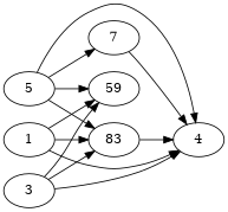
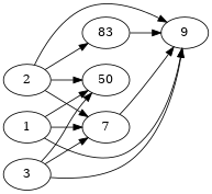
  strict digraph {
    rankdir=LR
    node [activation_type=SigmoidSteepenedActivation neuron_type=HIDN]
    edge [parameters="[0.3122908657978194 0 0 0 0 0 0 0]" recurrent=false]
    1 [activation_type=NullActivation neuron_type=BIAS]
-   4 [neuron_type=OUTP]
+   4 [neuron_type=OUTP label=9]
    7
-   50 [label=59]
-   2 [activation_type=NullActivation neuron_type=INPT label=5]
+   50
+   2 [activation_type=NullActivation neuron_type=INPT]
    83
    3 [activation_type=NullActivation neuron_type=INPT]
    1 -> 4 [parameters="[0.3764815729952554 0.07997675584160183 0.31575828663490246 0 0.23737870302267677 0 0.22972905814406036 0]" weight=-2.741501]
-   1 -> 83 [weight=4.375749]
+   1 -> 7 [weight=4.375749]
    1 -> 50 [weight=-2.313909]
    7 -> 4 [parameters="[0.27627088423927754 0.6871727954794892 0.4524739963507704 0.6190599160891445 0 0.7084613994301165 0.014992785009329428 0]" weight=-4.867520]
    2 -> 4 [parameters="[0.27627088423927754 0.6871727954794892 0.4524739963507704 0.6190599160891445 0 0.7084613994301165 0.014992785009329428 0]" weight=-2.544866]
    2 -> 7 [weight=3.146225]
    2 -> 50 [weight=5.975127]
    2 -> 83 [parameters="[0.27627088423927754 0.6871727954794892 0.4524739963507704 0.6190599160891445 0 0.7084613994301165 0.014992785009329428 0]" weight=1.000000]
    83 -> 4 [parameters="[0.27627088423927754 0.6871727954794892 0.4524739963507704 0.6190599160891445 0 0.7084613994301165 0.014992785009329428 0]" weight=1.500161]
    3 -> 4 [weight=-3.248685]
-   3 -> 83 [weight=-3.404059]
+   3 -> 7 [weight=-3.404059]
    3 -> 50 [parameters="[0.3764815729952554 0.07997675584160183 0.31575828663490246 0 0.23737870302267677 0 0.22972905814406036 0]" weight=4.908157]
  }
